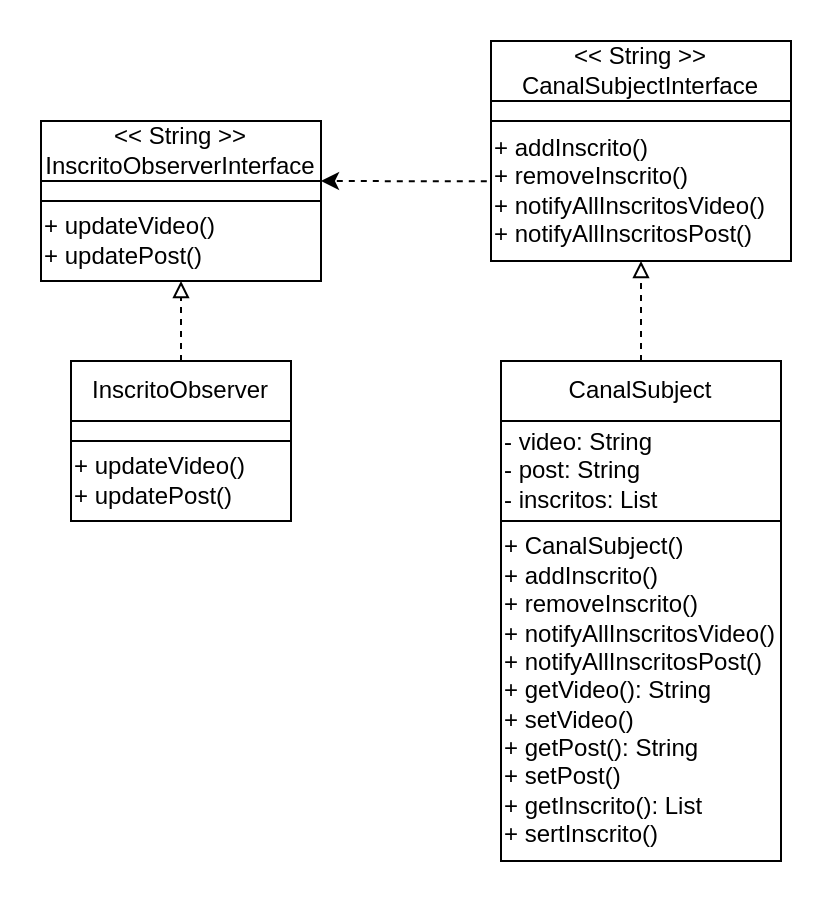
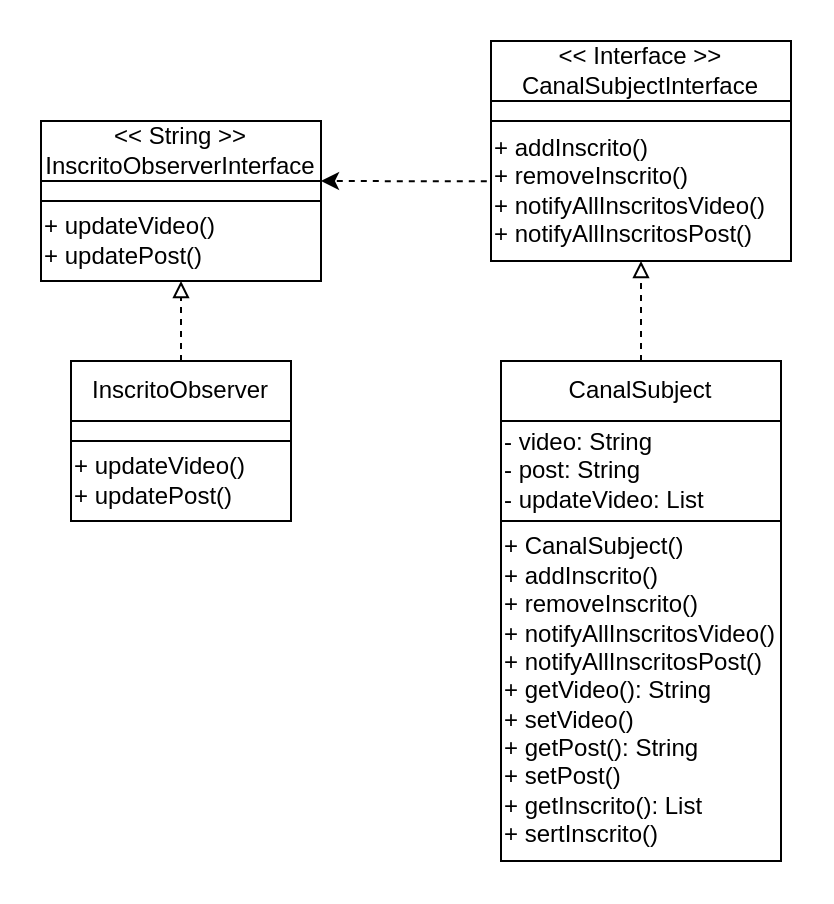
  <mxCell id="0" />
  <mxCell id="1" parent="0" />
  <mxCell id="2" value="" style="edgeStyle=none;html=1;dashed=1;endArrow=classic;endFill=1;exitX=-0.014;exitY=0.431;exitDx=0;exitDy=0;exitPerimeter=0;entryX=1;entryY=0;entryDx=0;entryDy=0;" parent="1" source="12" target="4" edge="1"><mxGeometry relative="1" as="geometry"><mxPoint x="280" y="93" as="sourcePoint" /><mxPoint x="210" y="110" as="targetPoint" /></mxGeometry></mxCell>
  <mxCell id="3" value="&amp;lt;&amp;lt; String &amp;gt;&amp;gt;&lt;br&gt;InscritoObserverInterface" style="swimlane;fontStyle=0;childLayout=stackLayout;horizontal=1;startSize=30;horizontalStack=0;resizeParent=1;resizeParentMax=0;resizeLast=0;collapsible=1;marginBottom=0;whiteSpace=wrap;html=1;glass=0;" parent="1" vertex="1"><mxGeometry x="20" y="60" width="140" height="80" as="geometry"><mxRectangle x="170" y="80" width="180" height="40" as="alternateBounds" /></mxGeometry></mxCell>
  <mxCell id="4" value="" style="text;html=1;strokeColor=default;fillColor=none;align=center;verticalAlign=middle;whiteSpace=wrap;rounded=0;glass=0;" parent="3" vertex="1"><mxGeometry y="30" width="140" height="10" as="geometry" /></mxCell>
  <mxCell id="5" value="&lt;div style=&quot;&quot;&gt;&lt;span style=&quot;background-color: initial;&quot;&gt;+ updateVideo()&lt;/span&gt;&lt;/div&gt;&lt;div style=&quot;&quot;&gt;&lt;span style=&quot;background-color: initial;&quot;&gt;+ updatePost()&lt;/span&gt;&lt;/div&gt;" style="text;html=1;align=left;verticalAlign=middle;resizable=0;points=[];autosize=1;strokeColor=default;fillColor=none;" parent="3" vertex="1"><mxGeometry y="40" width="140" height="40" as="geometry" /></mxCell>
  <mxCell id="6" value="" style="edgeStyle=none;html=1;dashed=1;endArrow=block;endFill=0;" parent="1" source="7" target="5" edge="1"><mxGeometry relative="1" as="geometry" /></mxCell>
  <mxCell id="7" value="InscritoObserver" style="swimlane;fontStyle=0;childLayout=stackLayout;horizontal=1;startSize=30;horizontalStack=0;resizeParent=1;resizeParentMax=0;resizeLast=0;collapsible=1;marginBottom=0;whiteSpace=wrap;html=1;glass=0;" parent="1" vertex="1"><mxGeometry x="35" y="180" width="110" height="80" as="geometry"><mxRectangle x="170" y="80" width="180" height="40" as="alternateBounds" /></mxGeometry></mxCell>
  <mxCell id="8" value="" style="text;html=1;strokeColor=default;fillColor=none;align=center;verticalAlign=middle;whiteSpace=wrap;rounded=0;glass=0;" parent="7" vertex="1"><mxGeometry y="30" width="110" height="10" as="geometry" /></mxCell>
  <mxCell id="9" value="&lt;div style=&quot;&quot;&gt;&lt;span style=&quot;background-color: initial;&quot;&gt;+ updateVideo()&lt;/span&gt;&lt;/div&gt;&lt;div style=&quot;&quot;&gt;&lt;span style=&quot;background-color: initial;&quot;&gt;+ updatePost()&lt;/span&gt;&lt;/div&gt;" style="text;html=1;align=left;verticalAlign=middle;resizable=0;points=[];autosize=1;strokeColor=default;fillColor=none;" parent="7" vertex="1"><mxGeometry y="40" width="110" height="40" as="geometry" /></mxCell>
- <mxCell id="10" value="&amp;lt;&amp;lt; String &amp;gt;&amp;gt;&lt;br&gt;CanalSubjectInterface" style="swimlane;fontStyle=0;childLayout=stackLayout;horizontal=1;startSize=30;horizontalStack=0;resizeParent=1;resizeParentMax=0;resizeLast=0;collapsible=1;marginBottom=0;whiteSpace=wrap;html=1;glass=0;" parent="1" vertex="1"><mxGeometry x="245" y="20" width="150" height="110" as="geometry"><mxRectangle x="170" y="80" width="180" height="40" as="alternateBounds" /></mxGeometry></mxCell>
+ <mxCell id="10" value="&amp;lt;&amp;lt; Interface &amp;gt;&amp;gt;&lt;br&gt;CanalSubjectInterface" style="swimlane;fontStyle=0;childLayout=stackLayout;horizontal=1;startSize=30;horizontalStack=0;resizeParent=1;resizeParentMax=0;resizeLast=0;collapsible=1;marginBottom=0;whiteSpace=wrap;html=1;glass=0;" parent="1" vertex="1"><mxGeometry x="245" y="20" width="150" height="110" as="geometry"><mxRectangle x="170" y="80" width="180" height="40" as="alternateBounds" /></mxGeometry></mxCell>
  <mxCell id="11" value="" style="text;html=1;strokeColor=default;fillColor=none;align=center;verticalAlign=middle;whiteSpace=wrap;rounded=0;glass=0;" parent="10" vertex="1"><mxGeometry y="30" width="150" height="10" as="geometry" /></mxCell>
  <mxCell id="12" value="&lt;div style=&quot;&quot;&gt;+ addInscrito()&lt;/div&gt;&lt;div style=&quot;&quot;&gt;+ removeInscrito()&lt;/div&gt;&lt;div style=&quot;&quot;&gt;+ notifyAllInscritosVideo()&lt;/div&gt;&lt;div style=&quot;&quot;&gt;+ notifyAllInscritosPost()&lt;/div&gt;" style="text;html=1;align=left;verticalAlign=middle;resizable=0;points=[];autosize=1;strokeColor=default;fillColor=none;" parent="10" vertex="1"><mxGeometry y="40" width="150" height="70" as="geometry" /></mxCell>
  <mxCell id="13" value="" style="edgeStyle=none;html=1;dashed=1;endArrow=block;endFill=0;" parent="1" source="14" target="12" edge="1"><mxGeometry relative="1" as="geometry" /></mxCell>
  <mxCell id="14" value="CanalSubject" style="swimlane;fontStyle=0;childLayout=stackLayout;horizontal=1;startSize=30;horizontalStack=0;resizeParent=1;resizeParentMax=0;resizeLast=0;collapsible=1;marginBottom=0;whiteSpace=wrap;html=1;glass=0;" parent="1" vertex="1"><mxGeometry x="250" y="180" width="140" height="250" as="geometry"><mxRectangle x="170" y="80" width="180" height="40" as="alternateBounds" /></mxGeometry></mxCell>
- <mxCell id="15" value="- video: String&lt;br&gt;- post: String&lt;br&gt;- inscritos: List" style="text;html=1;strokeColor=default;fillColor=none;align=left;verticalAlign=middle;whiteSpace=wrap;rounded=0;glass=0;" parent="14" vertex="1"><mxGeometry y="30" width="140" height="50" as="geometry" /></mxCell>
+ <mxCell id="15" value="- video: String&lt;br&gt;- post: String&lt;br&gt;- updateVideo: List" style="text;html=1;strokeColor=default;fillColor=none;align=left;verticalAlign=middle;whiteSpace=wrap;rounded=0;glass=0;" parent="14" vertex="1"><mxGeometry y="30" width="140" height="50" as="geometry" /></mxCell>
  <mxCell id="16" value="&lt;div style=&quot;&quot;&gt;&lt;span style=&quot;background-color: initial;&quot;&gt;+ CanalSubject()&lt;/span&gt;&lt;/div&gt;&lt;div style=&quot;&quot;&gt;&lt;span style=&quot;background-color: initial;&quot;&gt;+ addInscrito()&lt;/span&gt;&lt;/div&gt;&lt;div style=&quot;&quot;&gt;+ removeInscrito()&lt;/div&gt;&lt;div style=&quot;&quot;&gt;+ notifyAllInscritosVideo()&lt;/div&gt;&lt;div style=&quot;&quot;&gt;+ notifyAllInscritosPost()&lt;/div&gt;&lt;div style=&quot;&quot;&gt;+ getVideo(): String&lt;/div&gt;&lt;div style=&quot;&quot;&gt;+ setVideo()&lt;/div&gt;&lt;div style=&quot;&quot;&gt;+ getPost(): String&lt;/div&gt;&lt;div style=&quot;&quot;&gt;+ setPost()&lt;/div&gt;&lt;div style=&quot;&quot;&gt;+ getInscrito(): List&lt;/div&gt;&lt;div style=&quot;&quot;&gt;+ sertInscrito()&lt;/div&gt;" style="text;html=1;align=left;verticalAlign=middle;resizable=0;points=[];autosize=1;strokeColor=default;fillColor=none;" parent="14" vertex="1"><mxGeometry y="80" width="140" height="170" as="geometry" /></mxCell>
